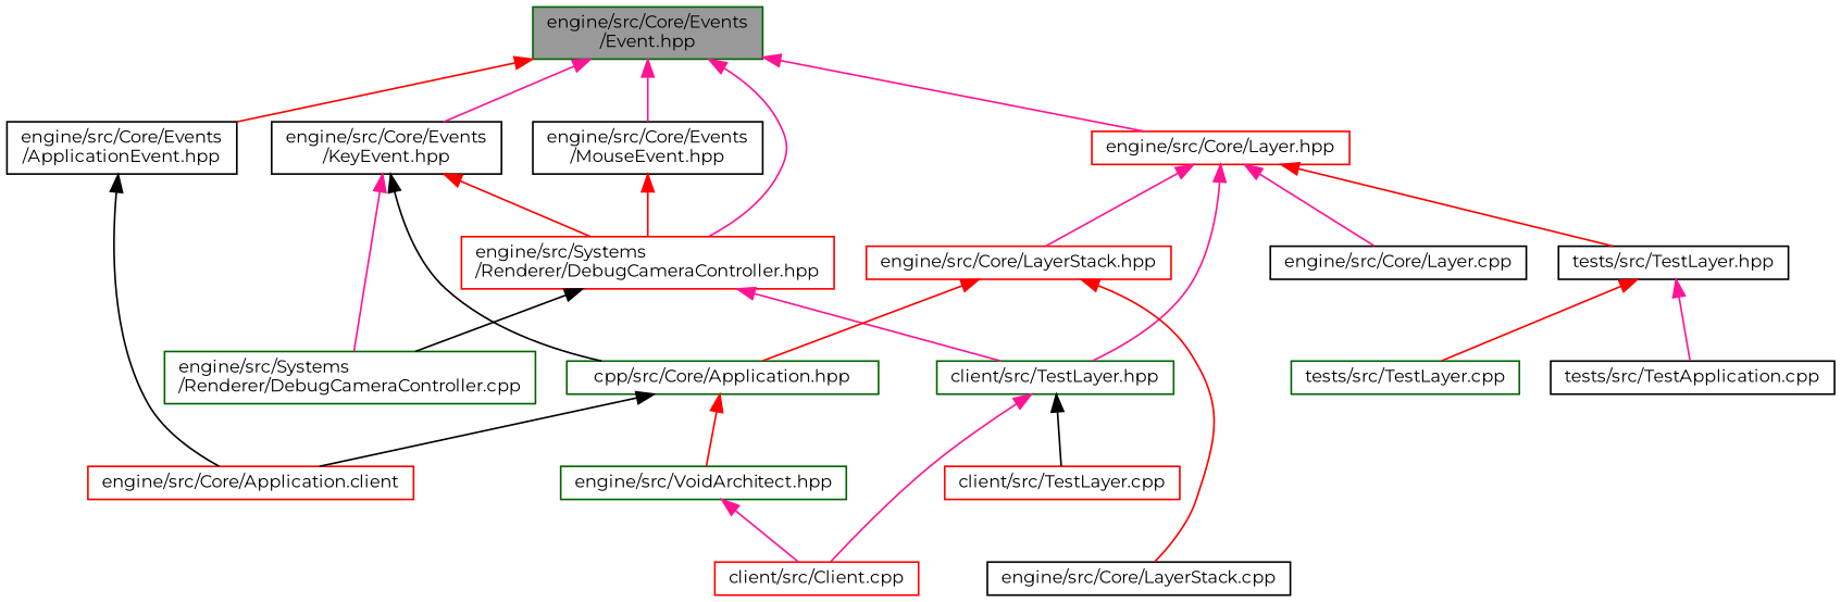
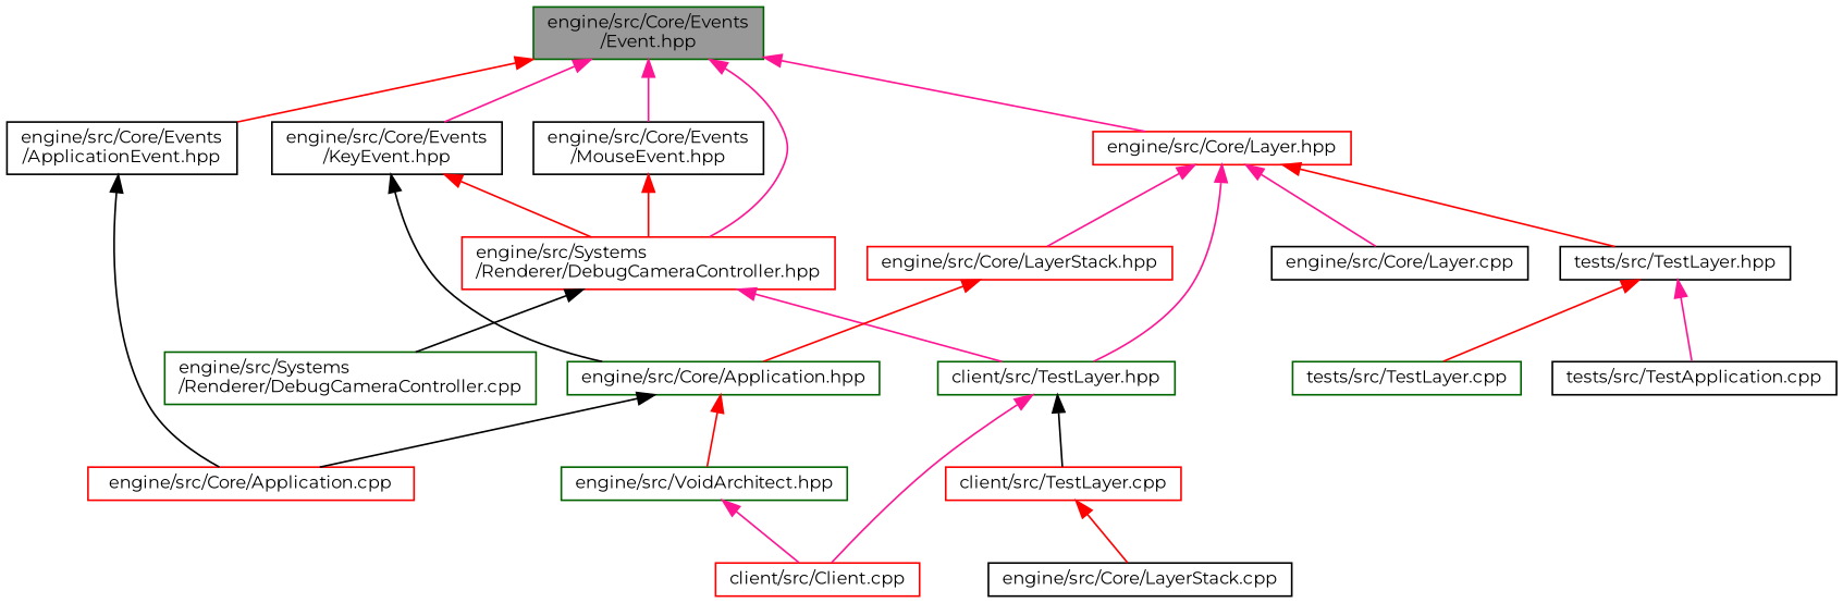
  digraph {
    fontname=Montserrat
    node [color=black fillcolor=white fontname=Montserrat fontsize=10 shape=box style=filled]
    edge [color=deeppink dir=back fontname=Montserrat fontsize=10 labelfontname=Helvetica labelfontsize=10 style=solid]
    n1 [color=darkgreen fillcolor=grey60 fontcolor=black height=0.2 label="engine/src/Core/Events\l/Event.hpp" width=0.4]
    n2 [height=0.2 label="engine/src/Core/Events\l/ApplicationEvent.hpp" width=0.4]
    n3 [height=0.2 label="engine/src/Core/Events\l/KeyEvent.hpp" width=0.4]
    n4 [color=red height=0.2 label="engine/src/Systems\l/Renderer/DebugCameraController.hpp" width=0.4]
    n5 [height=0.2 label="engine/src/Core/Events\l/MouseEvent.hpp" width=0.4]
    n6 [color=red height=0.2 label="engine/src/Core/Layer.hpp" width=0.4]
-   n7 [color=red height=0.2 label="engine/src/Core/Application.client" width=0.4]
-   n8 [color=darkgreen height=0.2 label="cpp/src/Core/Application.hpp" width=0.4]
+   n7 [color=red height=0.2 label="engine/src/Core/Application.cpp" width=0.4]
+   n8 [color=darkgreen height=0.2 label="engine/src/Core/Application.hpp" width=0.4]
    n9 [color=darkgreen height=0.2 label="engine/src/Systems\l/Renderer/DebugCameraController.cpp" width=0.4]
    n10 [color=darkgreen height=0.2 label="client/src/TestLayer.hpp" width=0.4]
    n11 [height=0.2 label="engine/src/Core/Layer.cpp" width=0.4]
    n12 [color=red height=0.2 label="engine/src/Core/LayerStack.hpp" width=0.4]
    n13 [height=0.2 label="tests/src/TestLayer.hpp" width=0.4]
    n14 [color=darkgreen height=0.2 label="engine/src/VoidArchitect.hpp" width=0.4]
    n15 [color=red height=0.2 label="client/src/Client.cpp" width=0.4]
    n16 [height=0.2 label="tests/src/TestApplication.cpp" width=0.4]
    n17 [color=red height=0.2 label="client/src/TestLayer.cpp" width=0.4]
    n18 [height=0.2 label="engine/src/Core/LayerStack.cpp" width=0.4]
    n19 [color=darkgreen height=0.2 label="tests/src/TestLayer.cpp" width=0.4]
    n1 -> n2 [color=red]
    n1 -> n3
    n1 -> n4
    n1 -> n5
    n1 -> n6
    n2 -> n7 [color=black]
    n3 -> n4 [color=red]
    n3 -> n8 [color=black]
-   n3 -> n9
    n4 -> n9 [color=black]
    n4 -> n10
    n5 -> n4 [color=red]
    n6 -> n10
    n6 -> n11
    n6 -> n12
    n6 -> n13 [color=red]
    n8 -> n7 [color=black]
    n8 -> n14 [color=red]
    n10 -> n15
    n10 -> n17 [color=black]
    n12 -> n8 [color=red]
-   n12 -> n18 [color=red]
+   n17 -> n18 [color=red]
    n13 -> n16
    n13 -> n19 [color=red]
    n14 -> n15
  }
